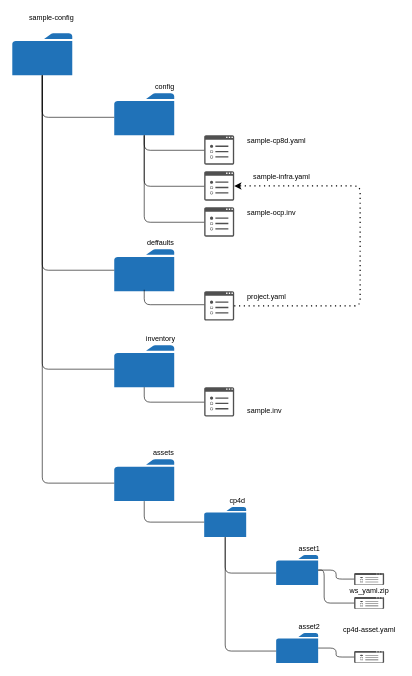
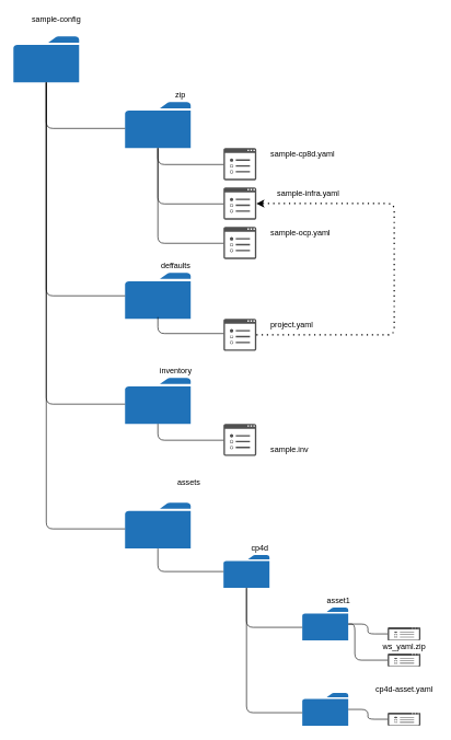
  <mxCell id="0" />
  <mxCell id="1" parent="0" />
  <mxCell id="2" value="" style="sketch=0;pointerEvents=1;shadow=0;dashed=0;html=1;strokeColor=none;labelPosition=center;verticalLabelPosition=bottom;verticalAlign=top;outlineConnect=0;align=center;shape=mxgraph.office.concepts.folder;fillColor=#2072B8;" parent="1" vertex="1"><mxGeometry x="20" y="55" width="100" height="70" as="geometry" /></mxCell>
  <mxCell id="3" value="" style="sketch=0;pointerEvents=1;shadow=0;dashed=0;html=1;strokeColor=none;labelPosition=center;verticalLabelPosition=bottom;verticalAlign=top;outlineConnect=0;align=center;shape=mxgraph.office.concepts.folder;fillColor=#2072B8;" parent="1" vertex="1"><mxGeometry x="190" y="155" width="100" height="70" as="geometry" /></mxCell>
  <mxCell id="4" value="" style="sketch=0;pointerEvents=1;shadow=0;dashed=0;html=1;strokeColor=none;labelPosition=center;verticalLabelPosition=bottom;verticalAlign=top;outlineConnect=0;align=center;shape=mxgraph.office.concepts.folder;fillColor=#2072B8;" parent="1" vertex="1"><mxGeometry x="190" y="415" width="100" height="70" as="geometry" /></mxCell>
  <mxCell id="5" value="" style="sketch=0;pointerEvents=1;shadow=0;dashed=0;html=1;strokeColor=none;labelPosition=center;verticalLabelPosition=bottom;verticalAlign=top;outlineConnect=0;align=center;shape=mxgraph.office.concepts.folder;fillColor=#2072B8;" parent="1" vertex="1"><mxGeometry x="190" y="575" width="100" height="70" as="geometry" /></mxCell>
  <mxCell id="6" value="" style="sketch=0;pointerEvents=1;shadow=0;dashed=0;html=1;strokeColor=none;fillColor=#505050;labelPosition=center;verticalLabelPosition=bottom;verticalAlign=top;outlineConnect=0;align=center;shape=mxgraph.office.concepts.properties;" parent="1" vertex="1"><mxGeometry x="340" y="225" width="50" height="49" as="geometry" /></mxCell>
  <mxCell id="7" value="" style="sketch=0;pointerEvents=1;shadow=0;dashed=0;html=1;strokeColor=none;fillColor=#505050;labelPosition=center;verticalLabelPosition=bottom;verticalAlign=top;outlineConnect=0;align=center;shape=mxgraph.office.concepts.properties;" parent="1" vertex="1"><mxGeometry x="340" y="285" width="50" height="49" as="geometry" /></mxCell>
  <mxCell id="8" value="" style="sketch=0;pointerEvents=1;shadow=0;dashed=0;html=1;strokeColor=none;fillColor=#505050;labelPosition=center;verticalLabelPosition=bottom;verticalAlign=top;outlineConnect=0;align=center;shape=mxgraph.office.concepts.properties;" parent="1" vertex="1"><mxGeometry x="340" y="345" width="50" height="49" as="geometry" /></mxCell>
  <mxCell id="9" value="" style="sketch=0;pointerEvents=1;shadow=0;dashed=0;html=1;strokeColor=none;fillColor=#505050;labelPosition=center;verticalLabelPosition=bottom;verticalAlign=top;outlineConnect=0;align=center;shape=mxgraph.office.concepts.properties;" parent="1" vertex="1"><mxGeometry x="340" y="485" width="50" height="49" as="geometry" /></mxCell>
  <mxCell id="10" value="" style="sketch=0;pointerEvents=1;shadow=0;dashed=0;html=1;strokeColor=none;fillColor=#505050;labelPosition=center;verticalLabelPosition=bottom;verticalAlign=top;outlineConnect=0;align=center;shape=mxgraph.office.concepts.properties;" parent="1" vertex="1"><mxGeometry x="340" y="645" width="50" height="49" as="geometry" /></mxCell>
  <mxCell id="11" value="sample-cp8d.yaml" style="text;html=1;align=left;verticalAlign=middle;resizable=0;points=[];autosize=1;strokeColor=none;fillColor=none;" parent="1" vertex="1"><mxGeometry x="410" y="225" width="110" height="20" as="geometry" /></mxCell>
  <mxCell id="12" value="sample-infra.yaml" style="text;html=1;align=left;verticalAlign=middle;resizable=0;points=[];autosize=1;strokeColor=none;fillColor=none;" parent="1" vertex="1"><mxGeometry x="420" y="285" width="110" height="20" as="geometry" /></mxCell>
- <mxCell id="13" value="sample-ocp.inv" style="text;html=1;align=left;verticalAlign=middle;resizable=0;points=[];autosize=1;strokeColor=none;fillColor=none;" parent="1" vertex="1"><mxGeometry x="410" y="345" width="110" height="20" as="geometry" /></mxCell>
+ <mxCell id="13" value="sample-ocp.yaml" style="text;html=1;align=left;verticalAlign=middle;resizable=0;points=[];autosize=1;strokeColor=none;fillColor=none;" parent="1" vertex="1"><mxGeometry x="410" y="345" width="110" height="20" as="geometry" /></mxCell>
  <mxCell id="14" value="project.yaml" style="text;html=1;align=left;verticalAlign=middle;resizable=0;points=[];autosize=1;strokeColor=none;fillColor=none;" parent="1" vertex="1"><mxGeometry x="410" y="485" width="90" height="20" as="geometry" /></mxCell>
  <mxCell id="15" value="sample.inv" style="text;html=1;align=left;verticalAlign=middle;resizable=0;points=[];autosize=1;strokeColor=none;fillColor=none;" parent="1" vertex="1"><mxGeometry x="410" y="675" width="70" height="20" as="geometry" /></mxCell>
  <mxCell id="16" value="" style="endArrow=none;html=1;edgeStyle=orthogonalEdgeStyle;" parent="1" source="2" target="4" edge="1"><mxGeometry width="50" height="50" relative="1" as="geometry"><mxPoint x="20" y="205" as="sourcePoint" /><mxPoint x="100" y="265" as="targetPoint" /><Array as="points"><mxPoint x="70" y="450" /></Array></mxGeometry></mxCell>
  <mxCell id="17" value="" style="endArrow=none;html=1;edgeStyle=orthogonalEdgeStyle;" parent="1" target="3" edge="1"><mxGeometry width="50" height="50" relative="1" as="geometry"><mxPoint x="70" y="125" as="sourcePoint" /><mxPoint x="200" y="460" as="targetPoint" /><Array as="points"><mxPoint x="70" y="195" /></Array></mxGeometry></mxCell>
  <mxCell id="18" value="" style="endArrow=none;html=1;edgeStyle=orthogonalEdgeStyle;" parent="1" source="2" target="5" edge="1"><mxGeometry width="50" height="50" relative="1" as="geometry"><mxPoint x="80" y="135" as="sourcePoint" /><mxPoint x="200" y="205" as="targetPoint" /><Array as="points"><mxPoint x="70" y="615" /></Array></mxGeometry></mxCell>
  <mxCell id="19" value="" style="endArrow=classic;dashed=1;html=1;dashPattern=1 3;strokeWidth=2;edgeStyle=orthogonalEdgeStyle;" parent="1" source="9" target="7" edge="1"><mxGeometry width="50" height="50" relative="1" as="geometry"><mxPoint x="520" y="545" as="sourcePoint" /><mxPoint x="570" y="495" as="targetPoint" /><Array as="points"><mxPoint x="600" y="509.5" /><mxPoint x="600" y="309.5" /></Array></mxGeometry></mxCell>
  <mxCell id="20" value="" style="endArrow=none;html=1;edgeStyle=orthogonalEdgeStyle;" parent="1" source="3" target="6" edge="1"><mxGeometry width="50" height="50" relative="1" as="geometry"><mxPoint x="80" y="135" as="sourcePoint" /><mxPoint x="200" y="205" as="targetPoint" /><Array as="points"><mxPoint x="240" y="250" /></Array></mxGeometry></mxCell>
  <mxCell id="21" value="" style="endArrow=none;html=1;edgeStyle=orthogonalEdgeStyle;" parent="1" source="3" target="7" edge="1"><mxGeometry width="50" height="50" relative="1" as="geometry"><mxPoint x="250" y="235" as="sourcePoint" /><mxPoint x="350" y="260" as="targetPoint" /><Array as="points"><mxPoint x="240" y="310" /></Array></mxGeometry></mxCell>
  <mxCell id="22" value="" style="endArrow=none;html=1;edgeStyle=orthogonalEdgeStyle;" parent="1" source="3" target="8" edge="1"><mxGeometry width="50" height="50" relative="1" as="geometry"><mxPoint x="250" y="235" as="sourcePoint" /><mxPoint x="350" y="320" as="targetPoint" /><Array as="points"><mxPoint x="240" y="370" /></Array></mxGeometry></mxCell>
  <mxCell id="23" value="" style="endArrow=none;html=1;edgeStyle=orthogonalEdgeStyle;" parent="1" edge="1"><mxGeometry width="50" height="50" relative="1" as="geometry"><mxPoint x="240" y="482.5" as="sourcePoint" /><mxPoint x="340" y="507.5" as="targetPoint" /><Array as="points"><mxPoint x="240" y="507.5" /></Array></mxGeometry></mxCell>
  <mxCell id="24" value="" style="endArrow=none;html=1;edgeStyle=orthogonalEdgeStyle;" parent="1" edge="1"><mxGeometry width="50" height="50" relative="1" as="geometry"><mxPoint x="240" y="645" as="sourcePoint" /><mxPoint x="340" y="670" as="targetPoint" /><Array as="points"><mxPoint x="240" y="670" /></Array></mxGeometry></mxCell>
- <mxCell id="25" value="config" style="text;html=1;resizable=0;autosize=1;align=center;verticalAlign=middle;points=[];fillColor=none;strokeColor=none;rounded=0;" parent="1" vertex="1"><mxGeometry x="249" y="135" width="50" height="20" as="geometry" /></mxCell>
+ <mxCell id="25" value="zip" style="text;html=1;resizable=0;autosize=1;align=center;verticalAlign=middle;points=[];fillColor=none;strokeColor=none;rounded=0;" parent="1" vertex="1"><mxGeometry x="249" y="135" width="50" height="20" as="geometry" /></mxCell>
  <mxCell id="26" value="deffaults" style="text;html=1;resizable=0;autosize=1;align=center;verticalAlign=middle;points=[];fillColor=none;strokeColor=none;rounded=0;" parent="1" vertex="1"><mxGeometry x="237" y="395" width="60" height="20" as="geometry" /></mxCell>
  <mxCell id="27" value="inventory" style="text;html=1;resizable=0;autosize=1;align=center;verticalAlign=middle;points=[];fillColor=none;strokeColor=none;rounded=0;" parent="1" vertex="1"><mxGeometry x="237" y="555" width="60" height="20" as="geometry" /></mxCell>
  <mxCell id="28" value="sample-config" style="text;html=1;resizable=0;autosize=1;align=center;verticalAlign=middle;points=[];fillColor=none;strokeColor=none;rounded=0;" parent="1" vertex="1"><mxGeometry x="40" y="20" width="90" height="20" as="geometry" /></mxCell>
  <mxCell id="29" value="" style="sketch=0;pointerEvents=1;shadow=0;dashed=0;html=1;strokeColor=none;labelPosition=center;verticalLabelPosition=bottom;verticalAlign=top;outlineConnect=0;align=center;shape=mxgraph.office.concepts.folder;fillColor=#2072B8;" vertex="1" parent="1"><mxGeometry x="190" y="765" width="100" height="70" as="geometry" /></mxCell>
  <mxCell id="30" value="" style="endArrow=none;html=1;edgeStyle=orthogonalEdgeStyle;" edge="1" parent="1" source="2" target="29"><mxGeometry width="50" height="50" relative="1" as="geometry"><mxPoint x="80" y="135" as="sourcePoint" /><mxPoint x="200" y="625" as="targetPoint" /><Array as="points"><mxPoint x="70" y="805" /></Array></mxGeometry></mxCell>
- <mxCell id="31" value="assets" style="text;html=1;resizable=0;autosize=1;align=center;verticalAlign=middle;points=[];fillColor=none;strokeColor=none;rounded=0;" vertex="1" parent="1"><mxGeometry x="247" y="745" width="50" height="20" as="geometry" /></mxCell>
+ <mxCell id="31" value="assets" style="text;html=1;resizable=0;autosize=1;align=center;verticalAlign=middle;points=[];fillColor=none;strokeColor=none;rounded=0;" vertex="1" parent="1"><mxGeometry x="262" y="725" width="50" height="20" as="geometry" /></mxCell>
  <mxCell id="32" value="" style="sketch=0;pointerEvents=1;shadow=0;dashed=0;html=1;strokeColor=none;labelPosition=center;verticalLabelPosition=bottom;verticalAlign=top;outlineConnect=0;align=center;shape=mxgraph.office.concepts.folder;fillColor=#2072B8;" vertex="1" parent="1"><mxGeometry x="340" y="845" width="70" height="50" as="geometry" /></mxCell>
  <mxCell id="33" value="cp4d" style="text;html=1;resizable=0;autosize=1;align=center;verticalAlign=middle;points=[];fillColor=none;strokeColor=none;rounded=0;" vertex="1" parent="1"><mxGeometry x="375" y="825" width="40" height="20" as="geometry" /></mxCell>
  <mxCell id="34" value="" style="sketch=0;pointerEvents=1;shadow=0;dashed=0;html=1;strokeColor=none;labelPosition=center;verticalLabelPosition=bottom;verticalAlign=top;outlineConnect=0;align=center;shape=mxgraph.office.concepts.folder;fillColor=#2072B8;" vertex="1" parent="1"><mxGeometry x="460" y="925" width="70" height="50" as="geometry" /></mxCell>
  <mxCell id="35" value="" style="sketch=0;pointerEvents=1;shadow=0;dashed=0;html=1;strokeColor=none;labelPosition=center;verticalLabelPosition=bottom;verticalAlign=top;outlineConnect=0;align=center;shape=mxgraph.office.concepts.folder;fillColor=#2072B8;" vertex="1" parent="1"><mxGeometry x="460" y="1055" width="70" height="50" as="geometry" /></mxCell>
  <mxCell id="36" value="asset1" style="text;html=1;resizable=0;autosize=1;align=center;verticalAlign=middle;points=[];fillColor=none;strokeColor=none;rounded=0;" vertex="1" parent="1"><mxGeometry x="490" y="905" width="50" height="20" as="geometry" /></mxCell>
- <mxCell id="37" value="asset2" style="text;html=1;resizable=0;autosize=1;align=center;verticalAlign=middle;points=[];fillColor=none;strokeColor=none;rounded=0;" vertex="1" parent="1"><mxGeometry x="490" y="1035" width="50" height="20" as="geometry" /></mxCell>
  <mxCell id="38" value="" style="sketch=0;pointerEvents=1;shadow=0;dashed=0;html=1;strokeColor=none;fillColor=#505050;labelPosition=center;verticalLabelPosition=bottom;verticalAlign=top;outlineConnect=0;align=center;shape=mxgraph.office.concepts.properties;" vertex="1" parent="1"><mxGeometry x="590" y="955" width="50" height="20" as="geometry" /></mxCell>
  <mxCell id="39" value="" style="sketch=0;pointerEvents=1;shadow=0;dashed=0;html=1;strokeColor=none;fillColor=#505050;labelPosition=center;verticalLabelPosition=bottom;verticalAlign=top;outlineConnect=0;align=center;shape=mxgraph.office.concepts.properties;" vertex="1" parent="1"><mxGeometry x="590" y="1085" width="50" height="20" as="geometry" /></mxCell>
  <mxCell id="40" value="cp4d-asset.yaml" style="text;html=1;resizable=0;autosize=1;align=center;verticalAlign=middle;points=[];fillColor=none;strokeColor=none;rounded=0;" vertex="1" parent="1"><mxGeometry x="565" y="1040" width="100" height="20" as="geometry" /></mxCell>
  <mxCell id="41" value="" style="endArrow=none;html=1;edgeStyle=orthogonalEdgeStyle;" edge="1" parent="1" source="29" target="32"><mxGeometry width="50" height="50" relative="1" as="geometry"><mxPoint x="240" y="845" as="sourcePoint" /><mxPoint x="320" y="885" as="targetPoint" /><Array as="points"><mxPoint x="240" y="870" /></Array></mxGeometry></mxCell>
  <mxCell id="42" value="" style="endArrow=none;html=1;edgeStyle=orthogonalEdgeStyle;" edge="1" parent="1" source="32" target="34"><mxGeometry width="50" height="50" relative="1" as="geometry"><mxPoint x="290" y="940" as="sourcePoint" /><mxPoint x="390" y="975" as="targetPoint" /><Array as="points"><mxPoint x="375" y="955" /></Array></mxGeometry></mxCell>
  <mxCell id="43" value="" style="endArrow=none;html=1;edgeStyle=orthogonalEdgeStyle;" edge="1" parent="1" source="32" target="35"><mxGeometry width="50" height="50" relative="1" as="geometry"><mxPoint x="385" y="905" as="sourcePoint" /><mxPoint x="470" y="965" as="targetPoint" /><Array as="points"><mxPoint x="375" y="1085" /></Array></mxGeometry></mxCell>
  <mxCell id="44" value="" style="endArrow=none;html=1;edgeStyle=orthogonalEdgeStyle;" edge="1" parent="1" source="34" target="38"><mxGeometry width="50" height="50" relative="1" as="geometry"><mxPoint x="385" y="905" as="sourcePoint" /><mxPoint x="470" y="965" as="targetPoint" /><Array as="points" /></mxGeometry></mxCell>
  <mxCell id="45" value="" style="endArrow=none;html=1;edgeStyle=orthogonalEdgeStyle;" edge="1" parent="1" source="35" target="39"><mxGeometry width="50" height="50" relative="1" as="geometry"><mxPoint x="540" y="1015" as="sourcePoint" /><mxPoint x="600" y="1001" as="targetPoint" /><Array as="points" /></mxGeometry></mxCell>
  <mxCell id="46" value="" style="sketch=0;pointerEvents=1;shadow=0;dashed=0;html=1;strokeColor=none;fillColor=#505050;labelPosition=center;verticalLabelPosition=bottom;verticalAlign=top;outlineConnect=0;align=center;shape=mxgraph.office.concepts.properties;" vertex="1" parent="1"><mxGeometry x="590" y="995" width="50" height="20" as="geometry" /></mxCell>
  <mxCell id="47" value="ws_yaml.zip" style="text;html=1;resizable=0;autosize=1;align=center;verticalAlign=middle;points=[];fillColor=none;strokeColor=none;rounded=0;" vertex="1" parent="1"><mxGeometry x="570" y="975" width="90" height="20" as="geometry" /></mxCell>
  <mxCell id="48" value="" style="endArrow=none;html=1;edgeStyle=orthogonalEdgeStyle;" edge="1" parent="1" source="34" target="46"><mxGeometry width="50" height="50" relative="1" as="geometry"><mxPoint x="540" y="950" as="sourcePoint" /><mxPoint x="600" y="975" as="targetPoint" /><Array as="points"><mxPoint x="540" y="950" /><mxPoint x="540" y="1005" /></Array></mxGeometry></mxCell>
